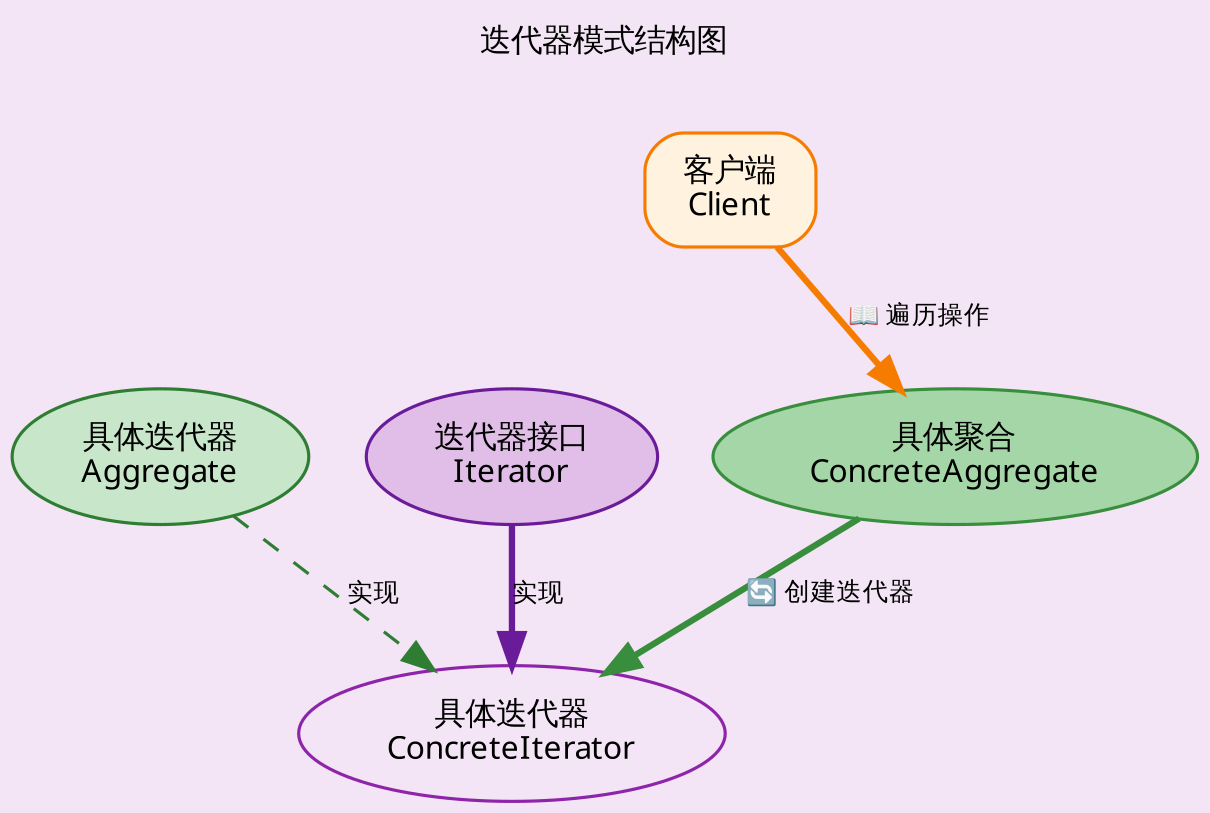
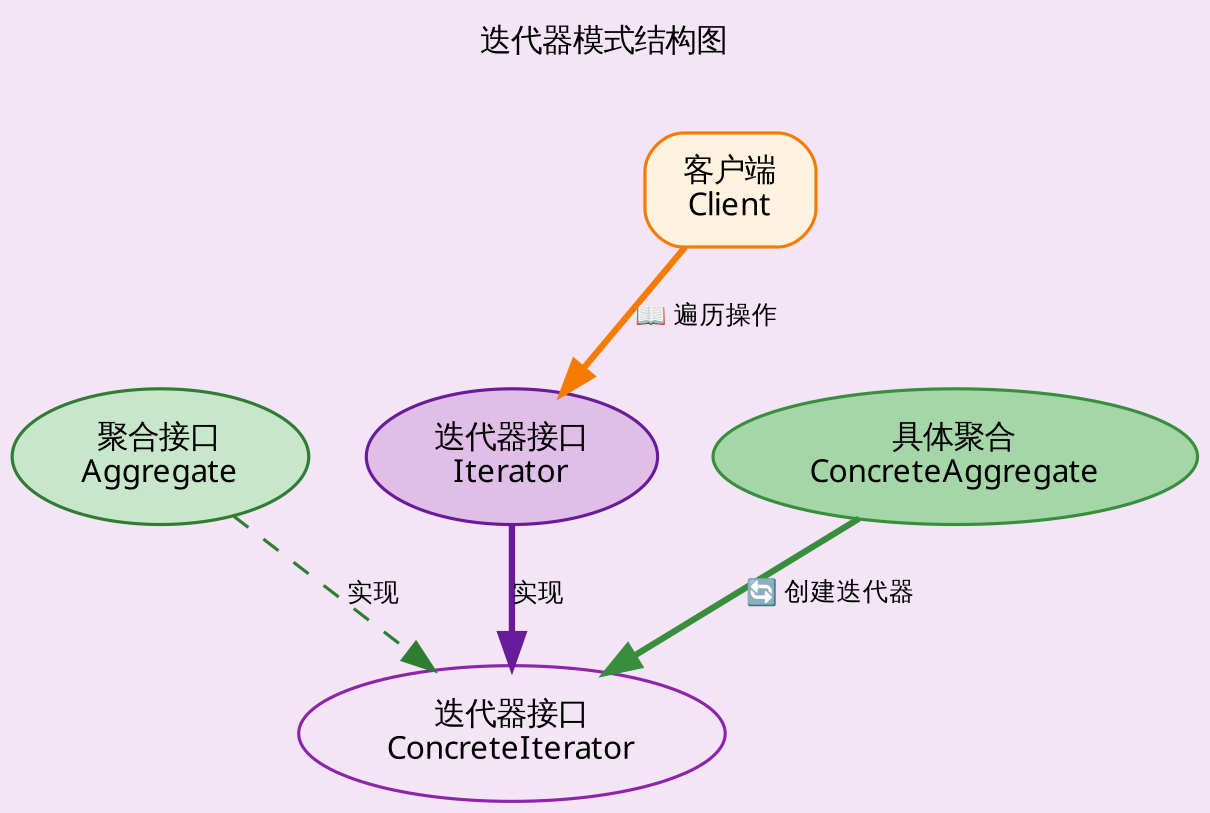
  digraph {
    bgcolor="#f3e5f5"
    fontname="Microsoft YaHei"
    fontsize=10
    label="迭代器模式结构图"
    labelloc=t
    rankdir=TB
    node [fontname="Microsoft YaHei" fontsize=10 style="filled,rounded"]
    edge [fontname="Microsoft YaHei" fontsize=8 style=bold]
    n1 [color="#6a1b9a" fillcolor="#e1bee7" label="迭代器接口\nIterator"]
-   n2 [color="#8e24aa" fillcolor="#f3e5f5" label="具体迭代器\nConcreteIterator"]
-   n3 [color="#2e7d32" fillcolor="#c8e6c9" label="具体迭代器\nAggregate"]
+   n2 [color="#8e24aa" fillcolor="#f3e5f5" label="迭代器接口\nConcreteIterator"]
+   n3 [color="#2e7d32" fillcolor="#c8e6c9" label="聚合接口\nAggregate"]
    n4 [color="#388e3c" fillcolor="#a5d6a7" label="具体聚合\nConcreteAggregate"]
    n5 [color="#f57c00" fillcolor="#fff3e0" label="客户端\nClient" shape=box]
    n1 -> n2 [color="#6a1b9a" label="实现"]
    n3 -> n2 [color="#2e7d32" label="实现" style=dashed]
    n4 -> n2 [color="#388e3c" label="🔄 创建迭代器"]
-   n5 -> n4 [color="#f57c00" label="📖 遍历操作"]
+   n5 -> n1 [color="#f57c00" label="📖 遍历操作"]
  }
